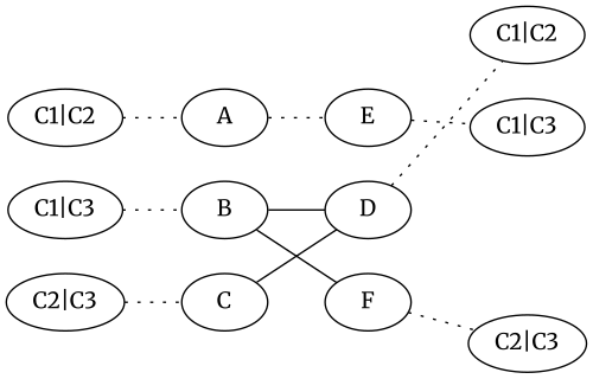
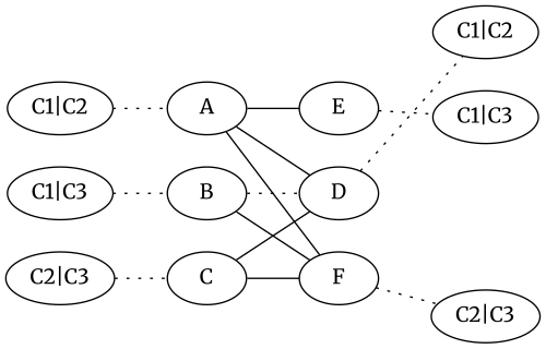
  graph {
    fontname=Merriweather
    nodesep=0.3
    rankdir=LR
    ranksep=0.5
    splines=false
    node [fontname=Merriweather style=circle]
    edge [fontname=Merriweather style=line]
    A
    B
    C
    D
    E
    F
    n7 [label="C1|C2" style=record]
    n8 [label="C2|C3" style=record]
    n9 [label="C1|C3" style=record]
    n10 [label="C1|C2" style=record]
    n11 [label="C1|C3" style=record]
    n12 [label="C2|C3" style=record]
    subgraph cluster_1 {
      style=invis
      A
      B
      C
    }
    subgraph cluster_2 {
      style=invis
      D
      E
      F
    }
-   A -- E [style=dotted]
+   A -- D
+   A -- E
+   A -- F
    A -- n7 [style=invis]
-   B -- D
+   B -- D [style=dotted]
    B -- F
    C -- D
+   C -- F
    C -- n8 [style=invis]
    D -- n7 [style=dotted]
    E -- n9 [style=dotted]
    F -- n8 [style=dotted]
    n10 -- A [style=dotted]
    n11 -- B [style=dotted]
    n12 -- C [style=dotted]
  }
